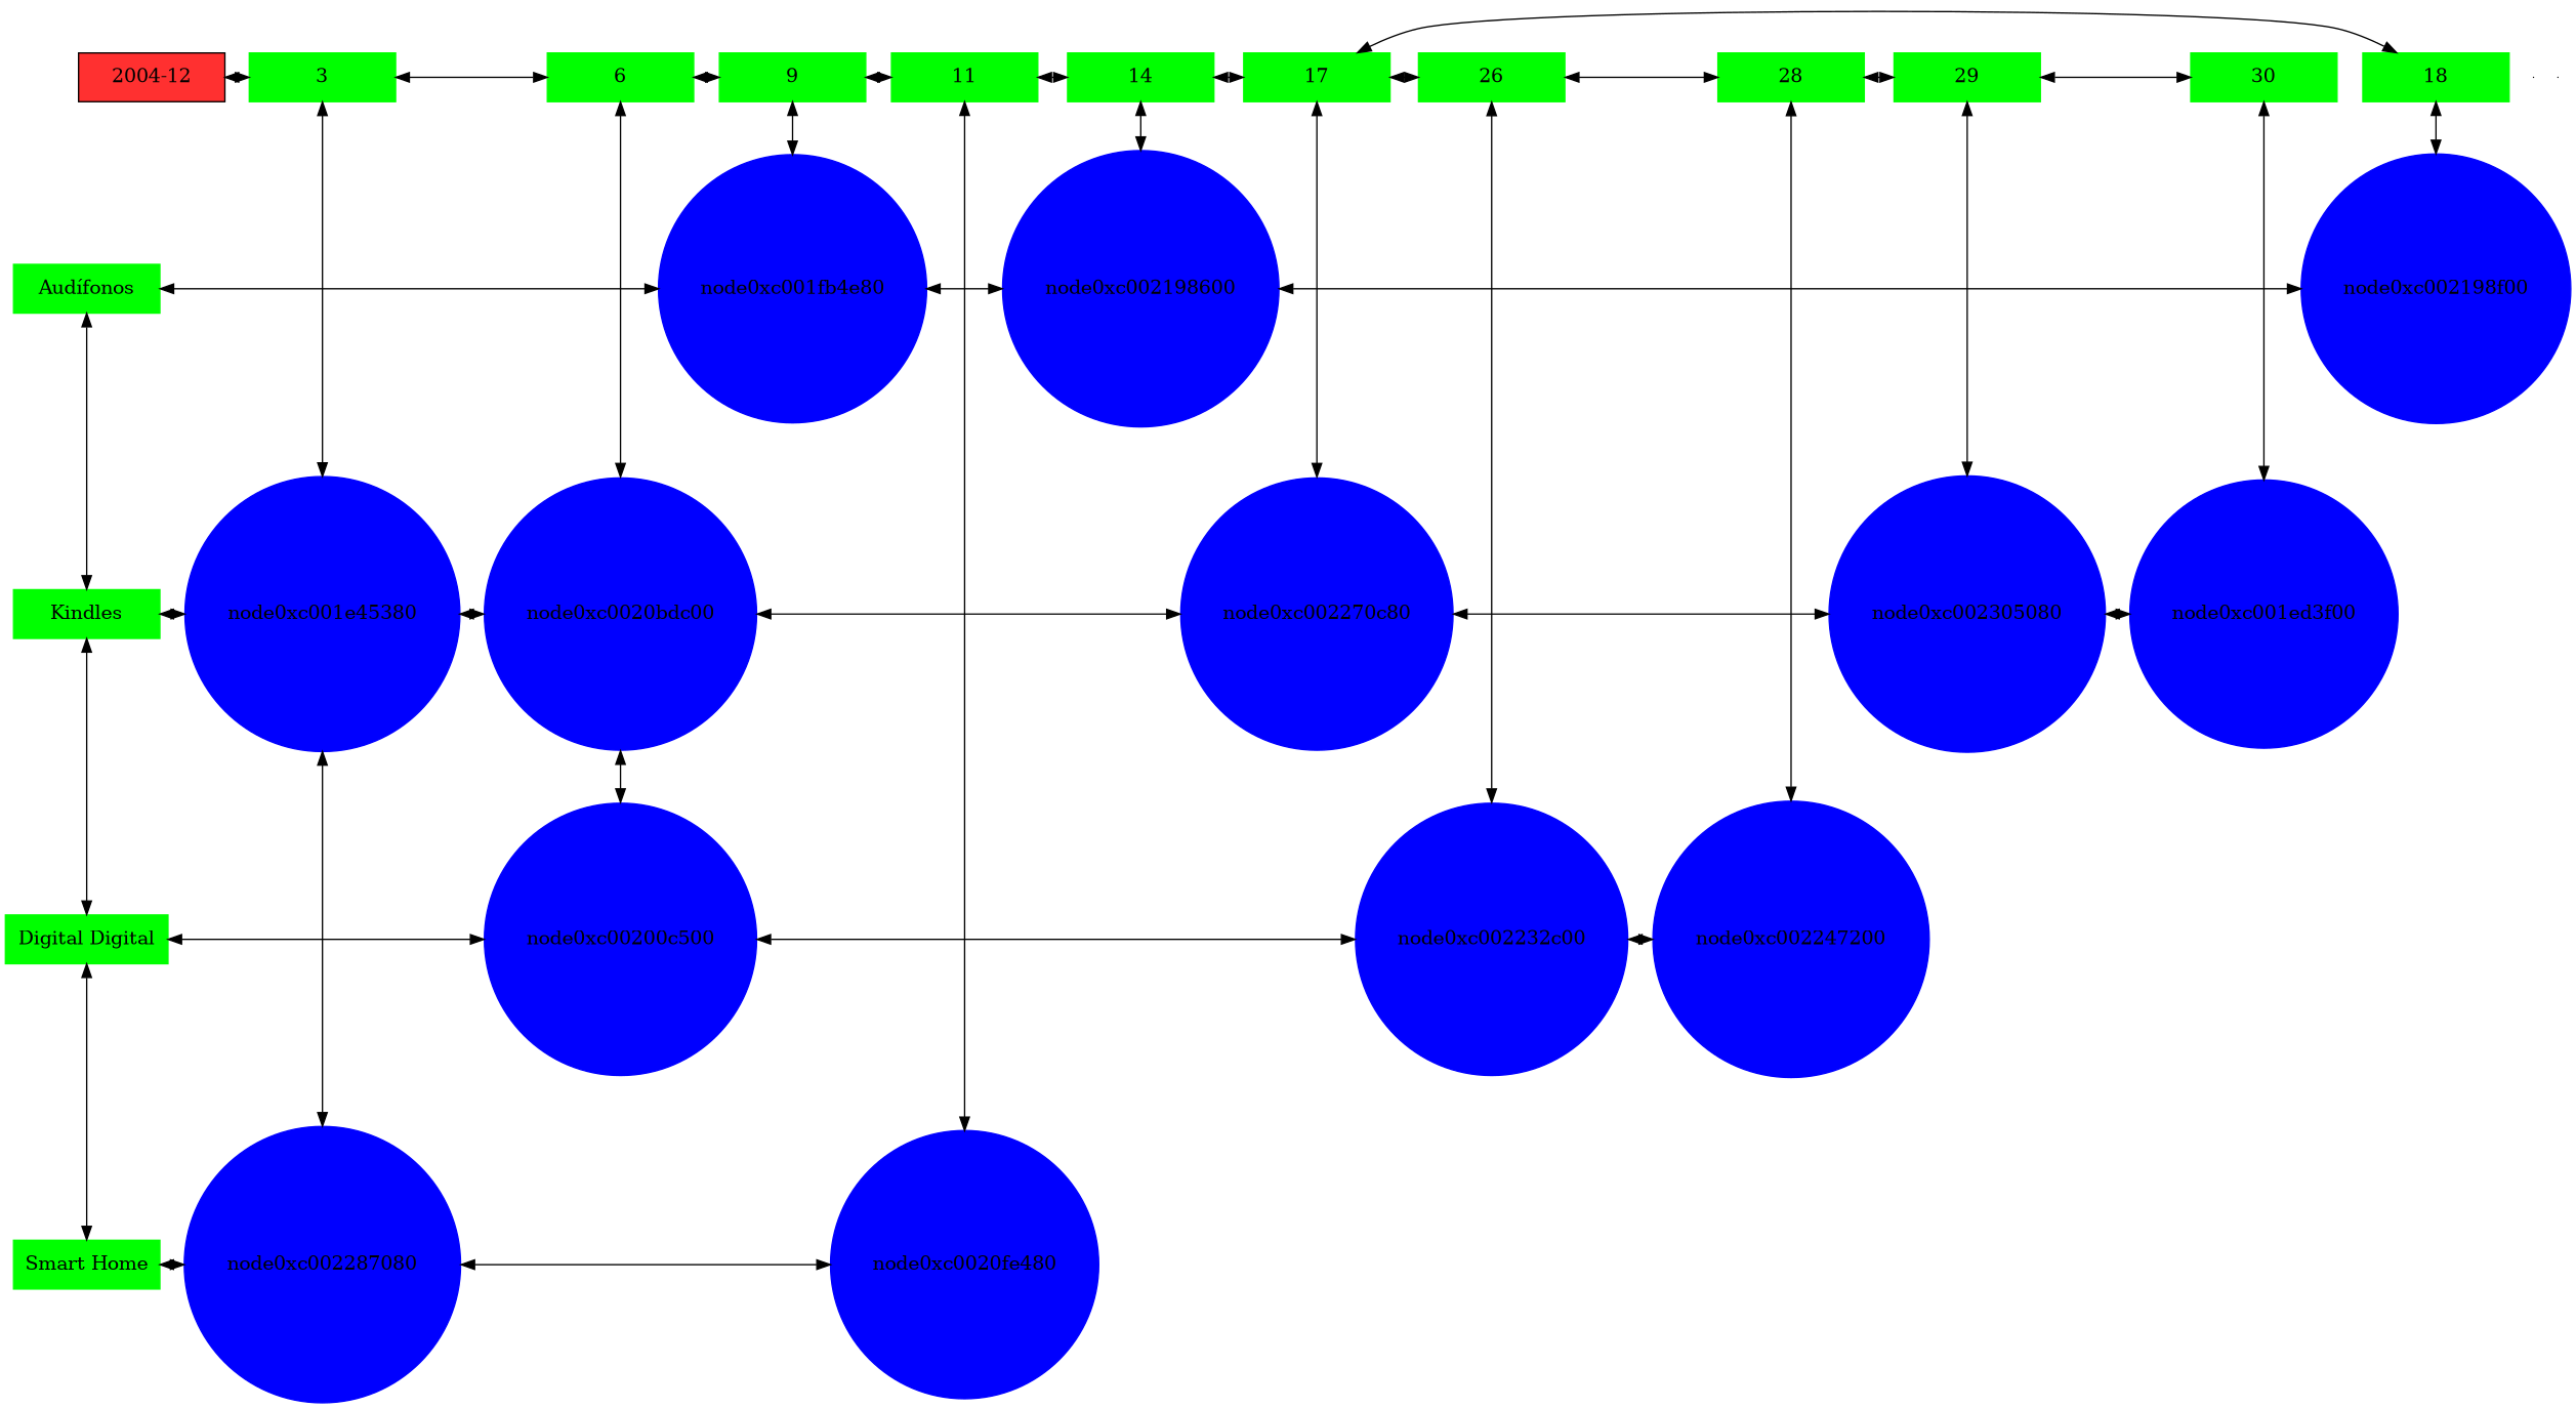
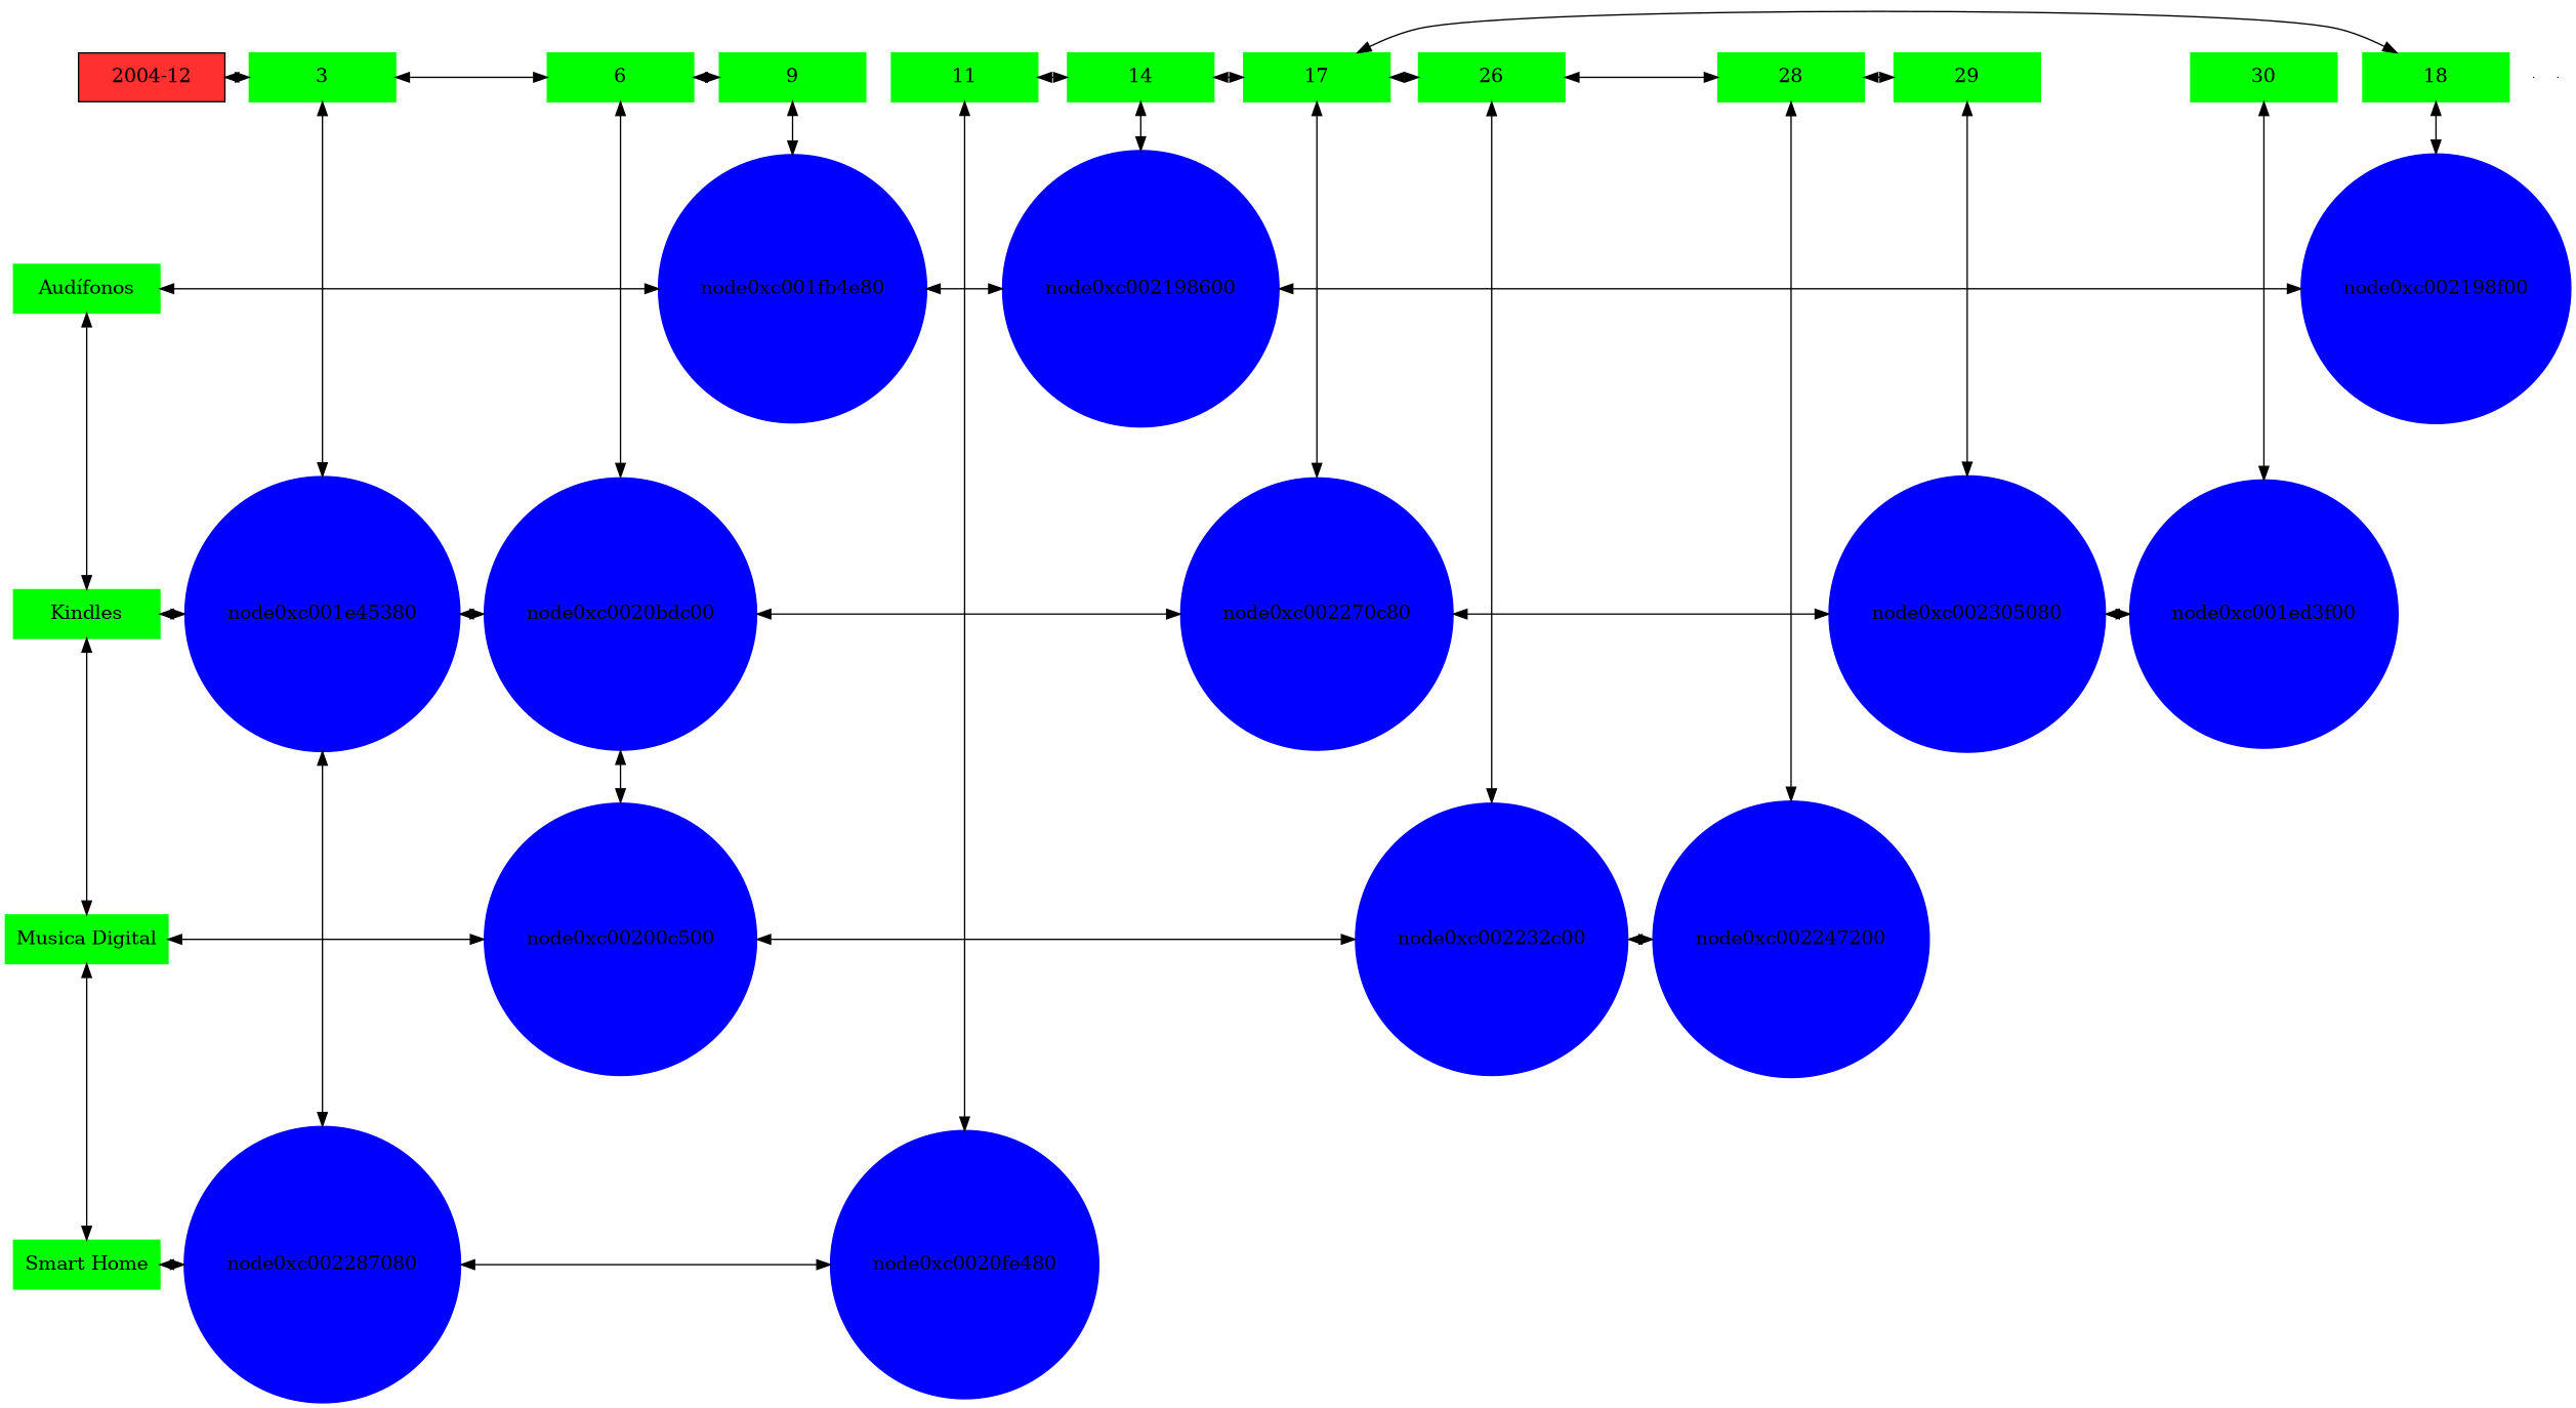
  digraph {
    node [group=1 shape=box style=filled color=green]
    edge [dir=both]
    n1 [fillcolor=firebrick1 label="2004-12" width=1.5 color=""]
    n2 [group=3 label=3 width=1.5]
    n3 [group=6 label=6 width=1.5]
    n4 [group=9 label=9 width=1.5]
    n5 [group=11 label=11 width=1.5]
    n6 [group=14 label=14 width=1.5]
    n7 [group=17 label=17 width=1.5]
    n8 [group=18 label=18 width=1.5]
    n9 [group=26 label=26 width=1.5]
    n10 [group=28 label=28 width=1.5]
    n11 [group=29 label=29 width=1.5]
    n12 [group=30 label=30 width=1.5]
    n13 [label="Audífonos" width=1.5]
    node0xc001fb4e80 [color=blue group=9 shape=circle width=0.5]
    node0xc002198600 [color=blue group=14 shape=circle width=0.5]
    node0xc002198f00 [color=blue group=18 shape=circle width=0.5]
-   n17 [label="Digital Digital" width=1.5]
+   n17 [label="Musica Digital" width=1.5]
    node0xc00200c500 [color=blue group=6 shape=circle width=0.5]
    n19 [label=Kindles width=1.5]
    node0xc001e45380 [color=blue group=3 shape=circle width=0.5]
    node0xc0020bdc00 [color=blue group=6 shape=circle width=0.5]
    node0xc002270c80 [color=blue group=17 shape=circle width=0.5]
    node0xc002305080 [color=blue group=29 shape=circle width=0.5]
    node0xc001ed3f00 [color=blue group=30 shape=circle width=0.5]
    node0xc002232c00 [color=blue group=26 shape=circle width=0.5]
    node0xc002247200 [color=blue group=28 shape=circle width=0.5]
    n27 [label="Smart Home" width=1.5]
    node0xc002287080 [color=blue group=3 shape=circle width=0.5]
    node0xc0020fe480 [color=blue group=11 shape=circle width=0.5]
    e0 [shape=point width=0 group="" style="" color=""]
    e1 [shape=point width=0 group="" style="" color=""]
    subgraph sub_1 {
      rank=same
      n1
      n2
    }
    subgraph sub_2 {
      rank=same
      n2
      n3
    }
    subgraph sub_3 {
      rank=same
      n3
      n4
    }
    subgraph sub_4 {
      rank=same
      n4
      n5
    }
    subgraph sub_5 {
      rank=same
      n5
      n6
    }
    subgraph sub_6 {
      rank=same
      n6
      n7
    }
    subgraph sub_7 {
      rank=same
      n7
      n8
    }
    subgraph sub_8 {
      rank=same
      n8
      n9
    }
    subgraph sub_9 {
      rank=same
      n9
      n10
    }
    subgraph sub_10 {
      rank=same
      n10
      n11
    }
    subgraph sub_11 {
      rank=same
      n11
      n12
    }
    subgraph sub_12 {
      rank=same
      n13
      node0xc001fb4e80
    }
    subgraph sub_13 {
      rank=same
      node0xc001fb4e80
      node0xc002198600
    }
    subgraph sub_14 {
      rank=same
      node0xc002198600
      node0xc002198f00
    }
    subgraph sub_15 {
      rank=same
      n17
      node0xc00200c500
    }
    subgraph sub_16 {
      rank=same
      n19
      node0xc001e45380
    }
    subgraph sub_17 {
      rank=same
      node0xc001e45380
      node0xc0020bdc00
    }
    subgraph sub_18 {
      rank=same
      node0xc0020bdc00
      node0xc002270c80
    }
    subgraph sub_19 {
      rank=same
      node0xc002270c80
      node0xc002305080
    }
    subgraph sub_20 {
      rank=same
      node0xc002305080
      node0xc001ed3f00
    }
    subgraph sub_21 {
      rank=same
      node0xc00200c500
      node0xc002232c00
    }
    subgraph sub_22 {
      rank=same
      node0xc002232c00
      node0xc002247200
    }
    subgraph sub_23 {
      rank=same
      n27
      node0xc002287080
    }
    subgraph sub_24 {
      rank=same
      node0xc002287080
      node0xc0020fe480
    }
    n1 -> n2
    n2 -> n3
    n2 -> node0xc001e45380
    n3 -> n4
    n3 -> node0xc0020bdc00
-   n4 -> n5
    n4 -> node0xc001fb4e80
    n5 -> n6
    n5 -> node0xc0020fe480
    n6 -> n7
    n6 -> node0xc002198600
    n7 -> n8
    n7 -> n9
    n7 -> node0xc002270c80
    n8 -> node0xc002198f00
    n9 -> n10
    n9 -> node0xc002232c00
    n10 -> n11
    n10 -> node0xc002247200
-   n11 -> n12
    n11 -> node0xc002305080
    n12 -> node0xc001ed3f00
    n13 -> node0xc001fb4e80
    n13 -> n19
    node0xc001fb4e80 -> node0xc002198600
    node0xc002198600 -> node0xc002198f00
    n17 -> node0xc00200c500
    n17 -> n27
    node0xc00200c500 -> node0xc002232c00
    n19 -> n17
    n19 -> node0xc001e45380
    node0xc001e45380 -> node0xc0020bdc00
    node0xc001e45380 -> node0xc002287080
    node0xc0020bdc00 -> node0xc00200c500
    node0xc0020bdc00 -> node0xc002270c80
    node0xc002270c80 -> node0xc002305080
    node0xc002305080 -> node0xc001ed3f00
    node0xc002232c00 -> node0xc002247200
    n27 -> node0xc002287080
    node0xc002287080 -> node0xc0020fe480
  }
